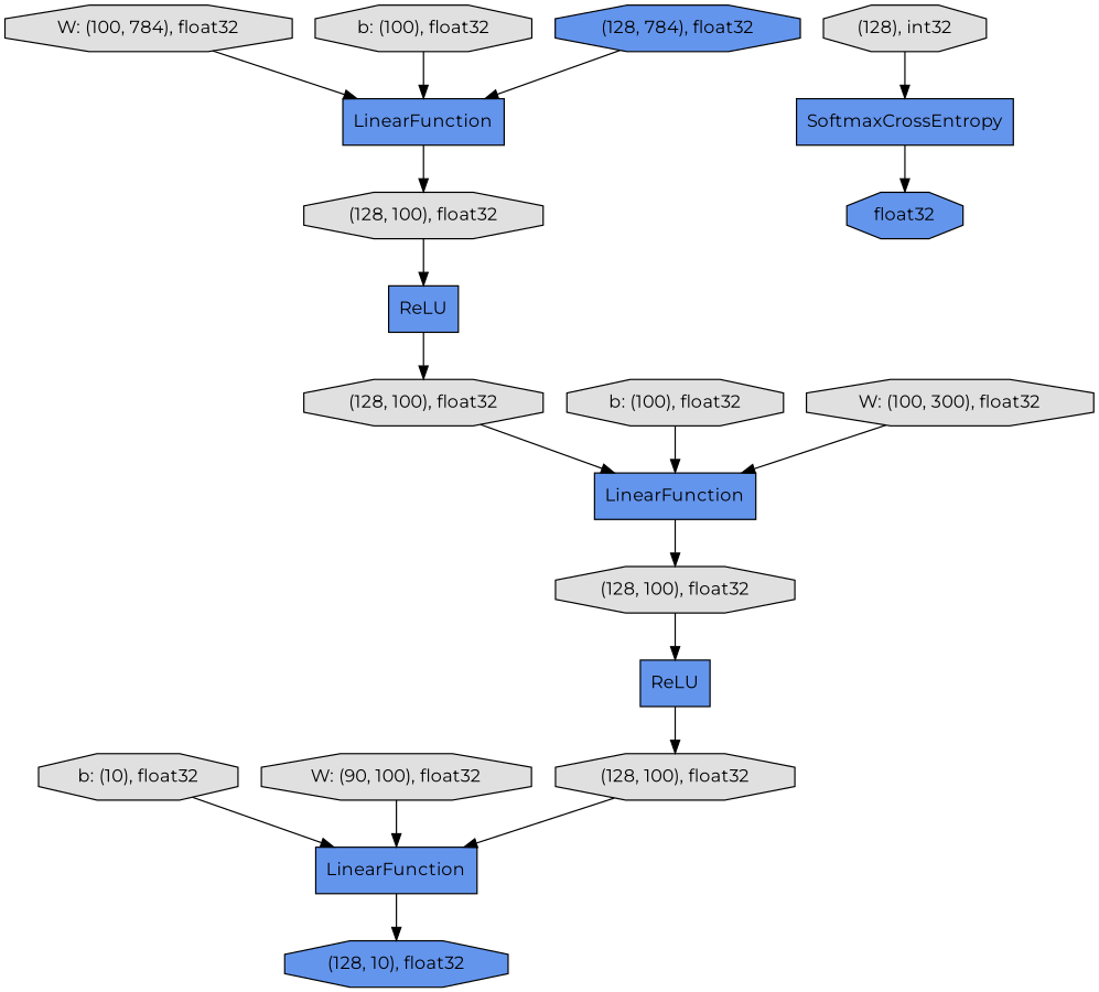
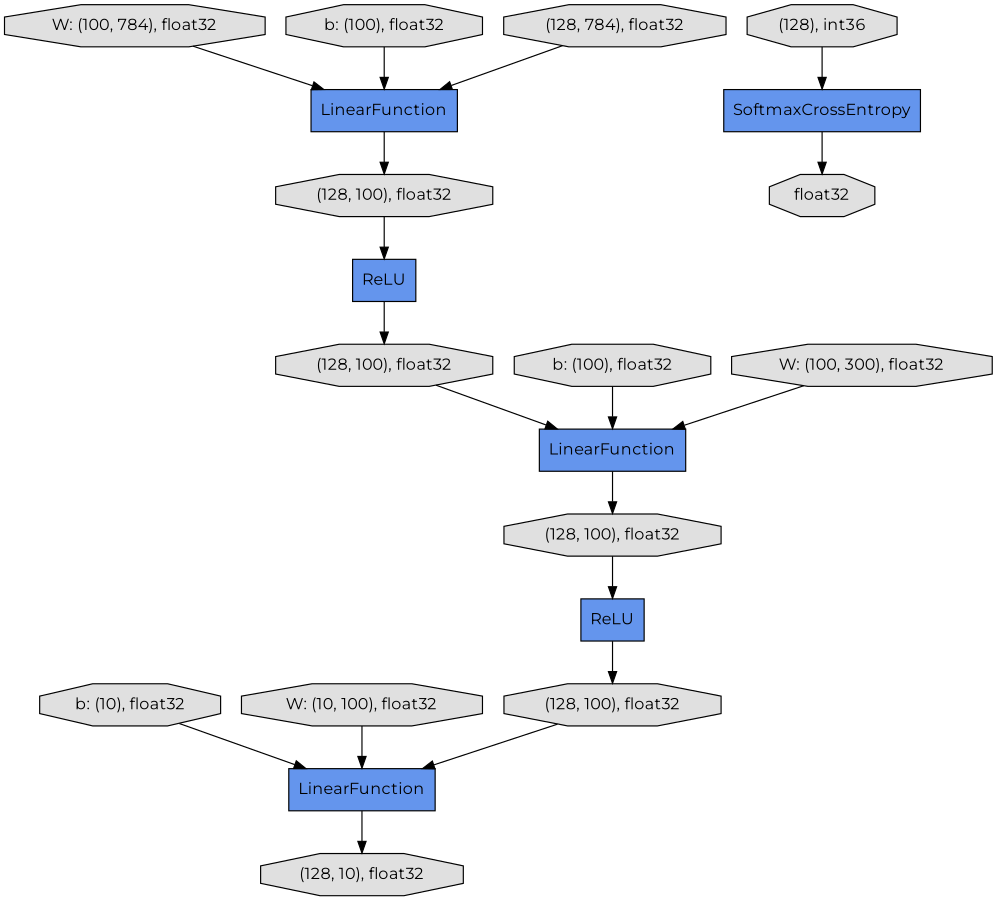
  digraph {
    fontname=Montserrat
    rankdir=TB
    node [fillcolor="#E0E0E0" fontname=Montserrat shape=octagon style=filled]
    edge [fontname=Montserrat]
    n1 [fillcolor="#6495ED" label=LinearFunction shape=record]
    n2 [label="(128, 100), float32"]
    n3 [fillcolor="#6495ED" label=ReLU shape=record]
-   n4 [fillcolor="#6495ED" label="(128, 10), float32"]
+   n4 [label="(128, 10), float32"]
    n5 [fillcolor="#6495ED" label=SoftmaxCrossEntropy shape=record]
-   n6 [fillcolor="#6495ED" label=float32]
+   n6 [label=float32]
    n7 [label="(128, 100), float32"]
    n8 [fillcolor="#6495ED" label=ReLU shape=record]
    n9 [label="(128, 100), float32"]
    n10 [label="W: (100, 784), float32"]
    n11 [fillcolor="#6495ED" label=LinearFunction shape=record]
-   n12 [label="(128), int32"]
+   n12 [label="(128), int36"]
    n13 [fillcolor="#6495ED" label=LinearFunction shape=record]
    n14 [label="b: (100), float32"]
    n15 [label="(128, 100), float32"]
    n16 [label="b: (100), float32"]
    n17 [label="b: (10), float32"]
-   n18 [fillcolor="#6495ED" label="(128, 784), float32"]
-   n19 [label="W: (90, 100), float32"]
+   n18 [label="(128, 784), float32"]
+   n19 [label="W: (10, 100), float32"]
    n20 [label="W: (100, 300), float32"]
    n1 -> n2
    n2 -> n3
    n3 -> n15
    n5 -> n6
    n7 -> n8
    n8 -> n9
    n9 -> n1
    n10 -> n11
    n11 -> n7
    n12 -> n5
    n13 -> n4
    n14 -> n11
    n15 -> n13
    n16 -> n1
    n17 -> n13
    n18 -> n11
    n19 -> n13
    n20 -> n1
  }
